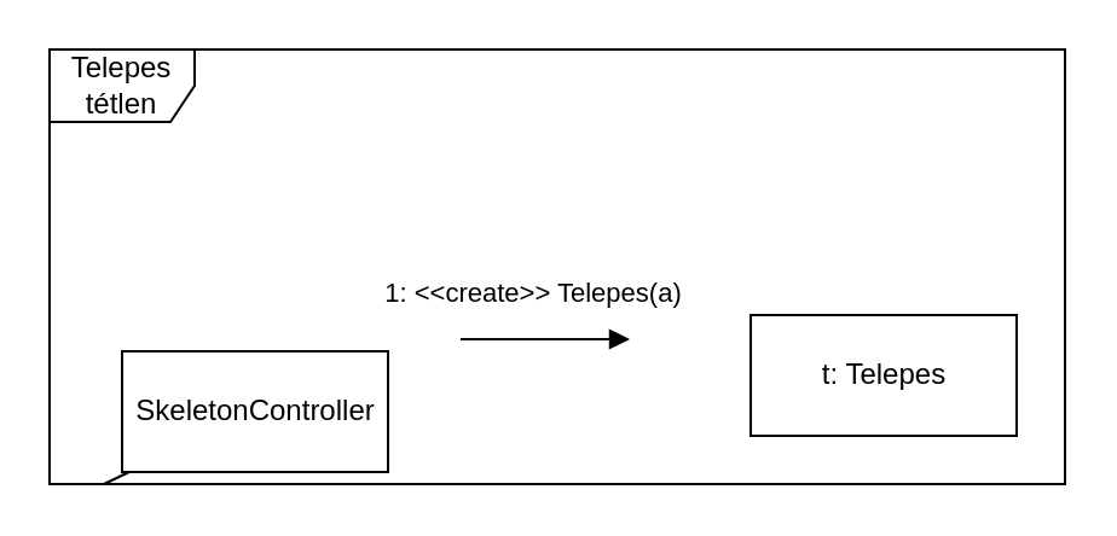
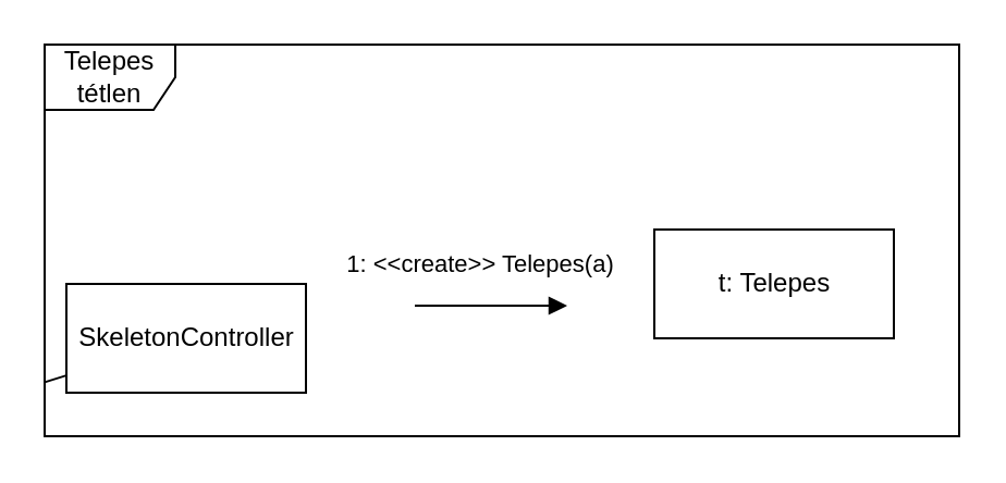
  <mxCell id="0" />
  <mxCell id="1" parent="0" />
  <mxCell id="2" value="Telepes tétlen" style="shape=umlFrame;whiteSpace=wrap;html=1;" parent="1" vertex="1"><mxGeometry x="20" y="20" width="420" height="180" as="geometry" /></mxCell>
- <mxCell id="3" value="SkeletonController" style="html=1;" parent="1" vertex="1"><mxGeometry x="50" y="145" width="110" height="50" as="geometry" /></mxCell>
- <mxCell id="4" value="t: Telepes" style="html=1;" parent="1" vertex="1"><mxGeometry x="310" y="130" width="110" height="50" as="geometry" /></mxCell>
+ <mxCell id="3" value="SkeletonController" style="html=1;" parent="1" vertex="1"><mxGeometry x="30" y="130" width="110" height="50" as="geometry" /></mxCell>
+ <mxCell id="4" value="t: Telepes" style="html=1;" parent="1" vertex="1"><mxGeometry x="300" y="105" width="110" height="50" as="geometry" /></mxCell>
  <mxCell id="5" value="" style="html=1;verticalAlign=bottom;endArrow=none;endFill=0;" parent="1" source="3" target="2" edge="1"><mxGeometry width="80" relative="1" as="geometry"><mxPoint x="112.778" y="180" as="sourcePoint" /><mxPoint x="440" y="150" as="targetPoint" /></mxGeometry></mxCell>
  <mxCell id="6" value="1: &amp;lt;&amp;lt;create&amp;gt;&amp;gt; Telepes(a)" style="html=1;verticalAlign=bottom;endArrow=block;" parent="1" edge="1"><mxGeometry x="-0.143" y="10" width="80" relative="1" as="geometry"><mxPoint x="190" y="140" as="sourcePoint" /><mxPoint x="260" y="140" as="targetPoint" /><mxPoint as="offset" /></mxGeometry></mxCell>
